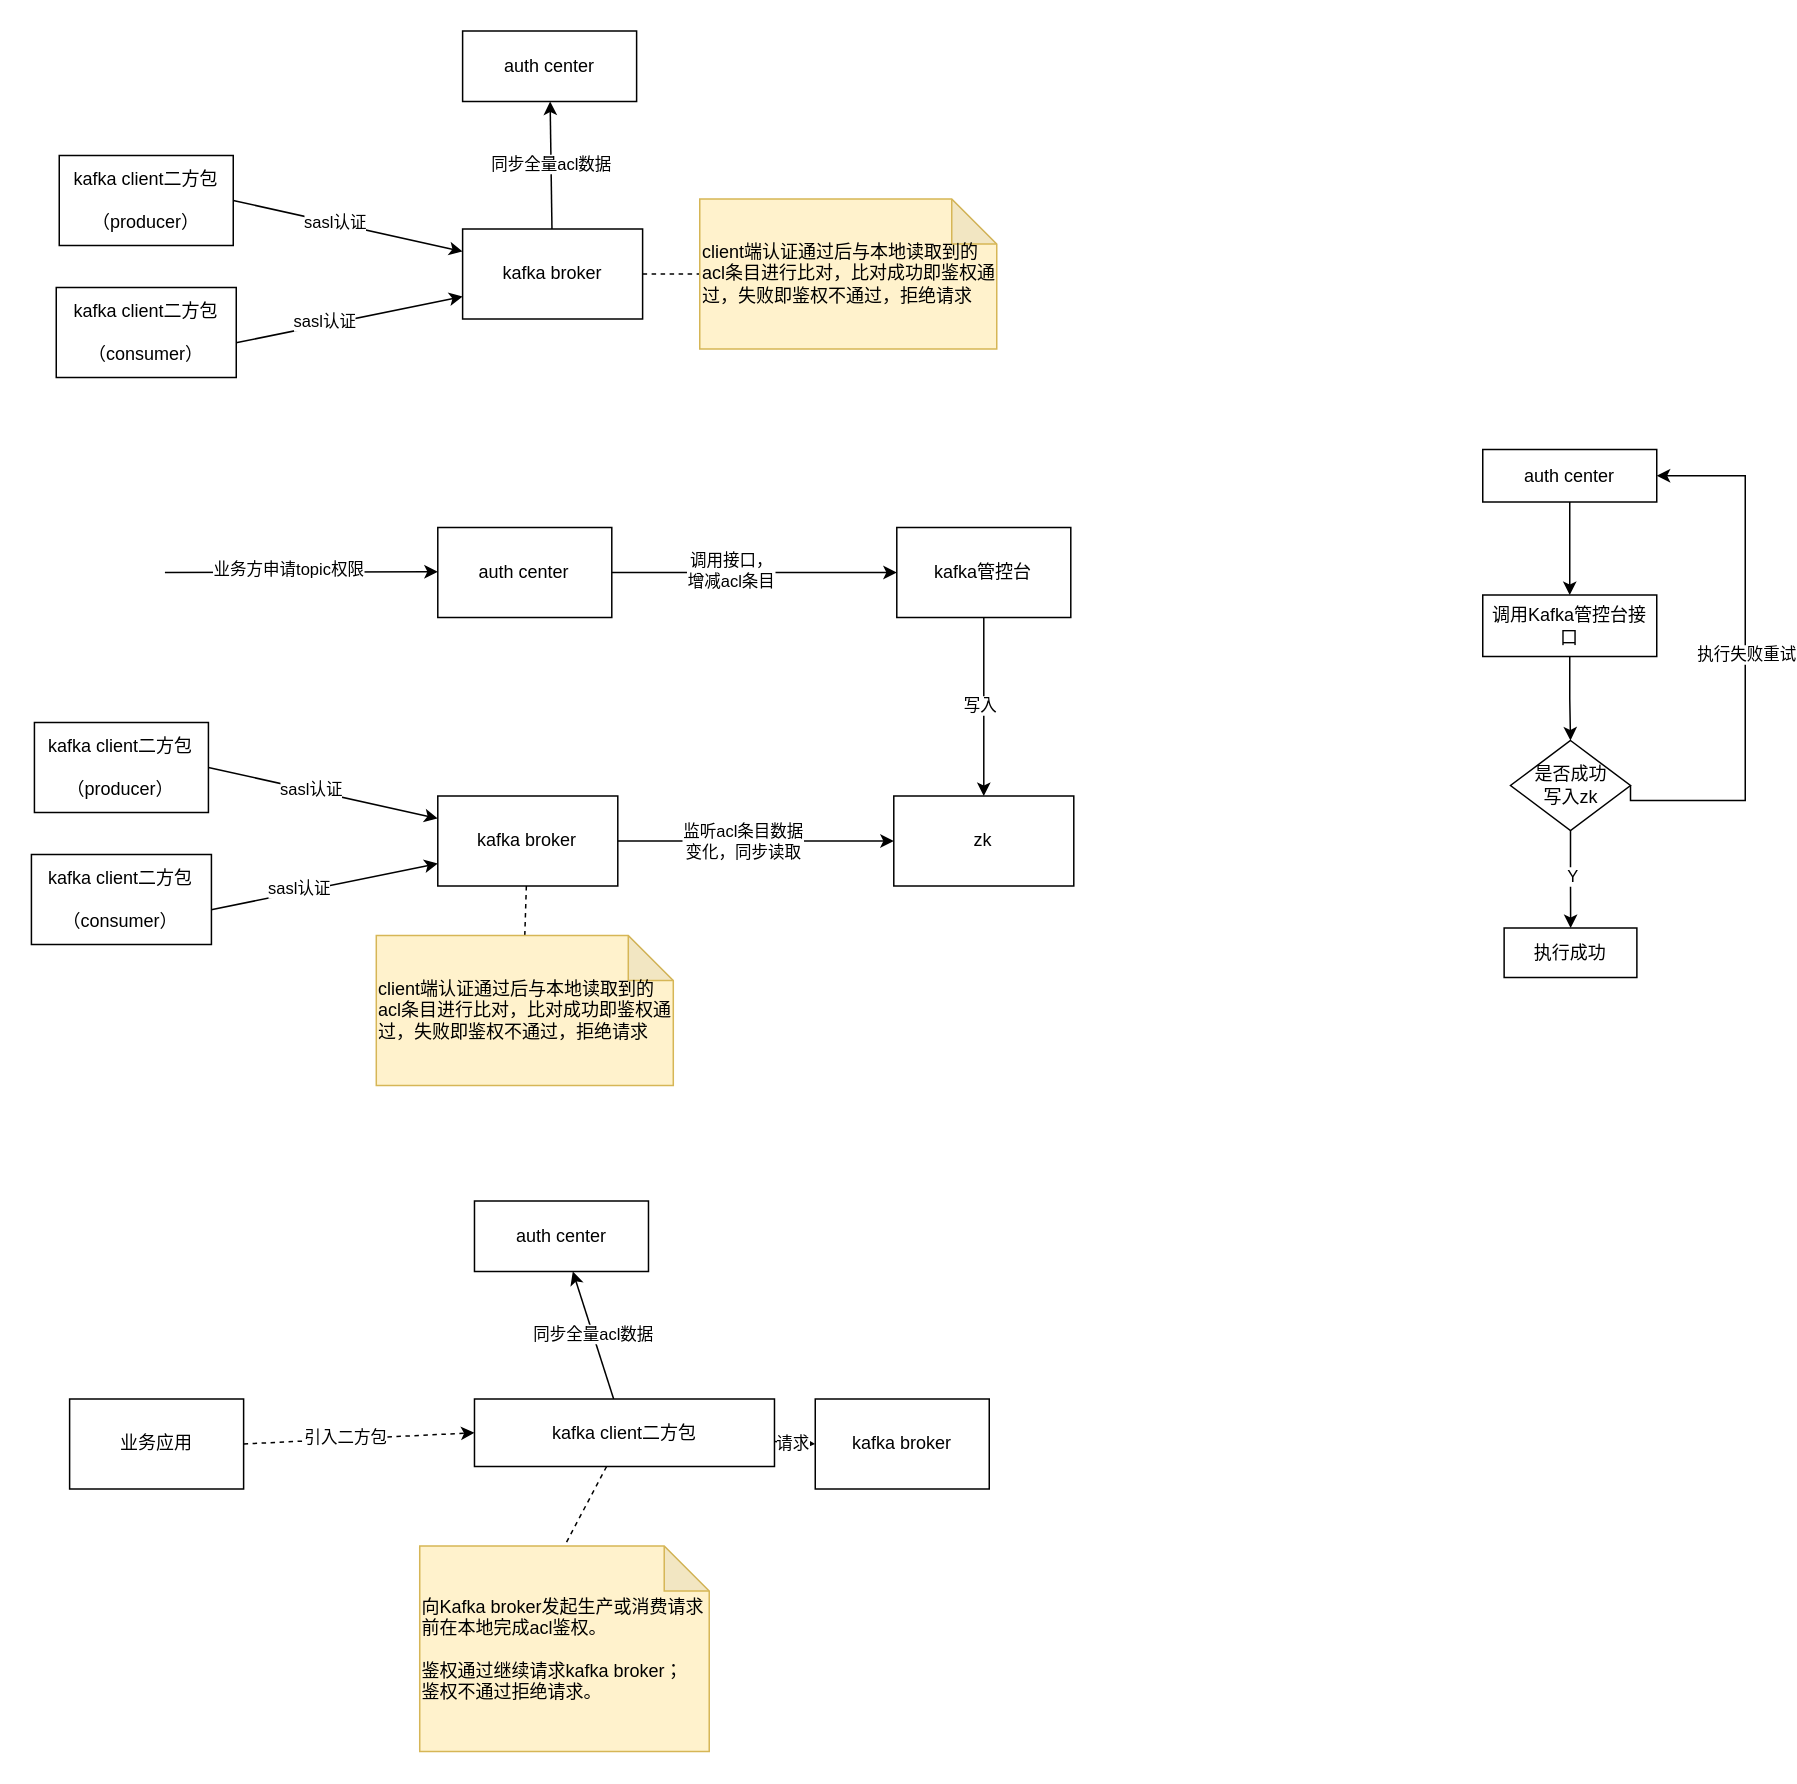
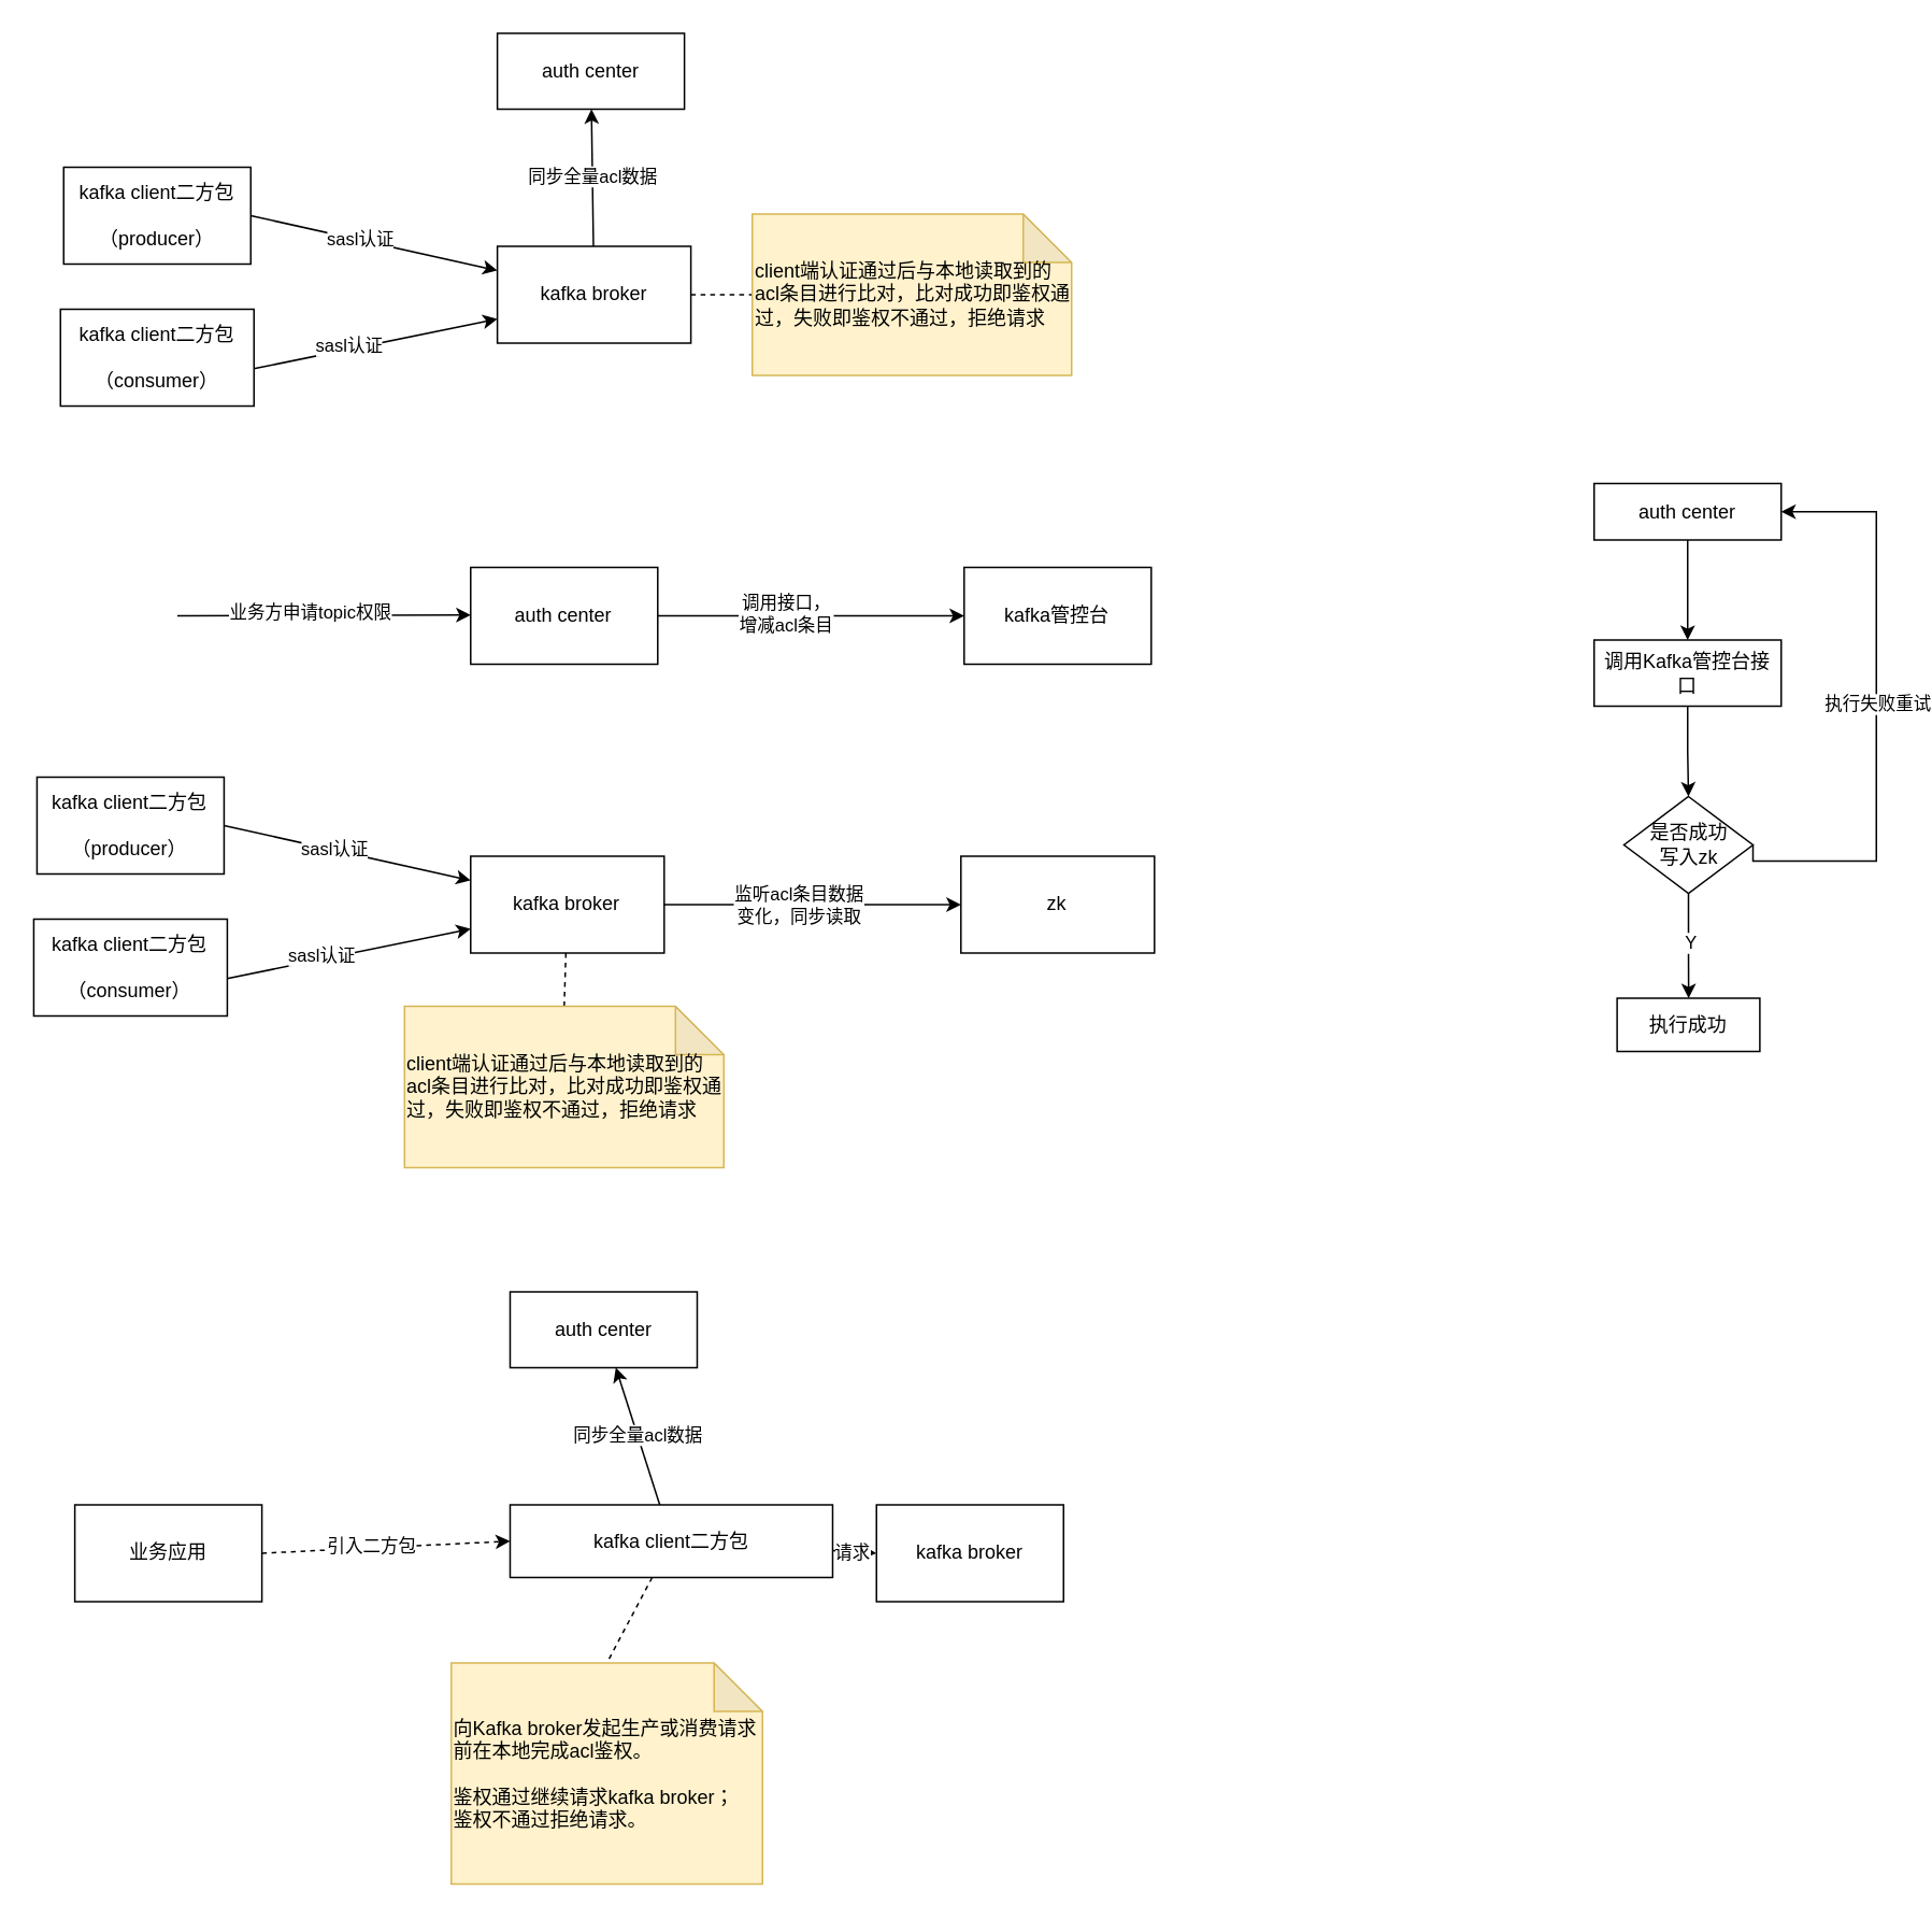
  <mxCell id="0" />
  <mxCell id="1" parent="0" />
  <mxCell id="2" value="同步全量acl数据" style="edgeStyle=none;rounded=0;orthogonalLoop=1;jettySize=auto;html=1;" parent="1" source="4" target="11" edge="1"><mxGeometry relative="1" as="geometry" /></mxCell>
  <mxCell id="3" style="edgeStyle=none;rounded=0;orthogonalLoop=1;jettySize=auto;html=1;entryX=0;entryY=0.5;entryDx=0;entryDy=0;entryPerimeter=0;dashed=1;endArrow=none;endFill=0;" parent="1" source="4" target="12" edge="1"><mxGeometry relative="1" as="geometry" /></mxCell>
  <mxCell id="4" value="kafka broker" style="rounded=0;whiteSpace=wrap;html=1;" parent="1" vertex="1"><mxGeometry x="307.91" y="152" width="120" height="60" as="geometry" /></mxCell>
  <mxCell id="5" style="edgeStyle=none;rounded=0;orthogonalLoop=1;jettySize=auto;html=1;entryX=0;entryY=0.25;entryDx=0;entryDy=0;exitX=1;exitY=0.5;exitDx=0;exitDy=0;" parent="1" source="7" target="4" edge="1"><mxGeometry relative="1" as="geometry" /></mxCell>
  <mxCell id="6" value="sasl认证" style="edgeLabel;html=1;align=center;verticalAlign=middle;resizable=0;points=[];" parent="5" vertex="1" connectable="0"><mxGeometry x="-0.123" y="1" relative="1" as="geometry"><mxPoint as="offset" /></mxGeometry></mxCell>
  <mxCell id="7" value="kafka client二方包&lt;br&gt;&lt;br&gt;（producer）" style="rounded=0;whiteSpace=wrap;html=1;" parent="1" vertex="1"><mxGeometry x="39" y="103" width="116" height="60" as="geometry" /></mxCell>
  <mxCell id="8" style="edgeStyle=none;rounded=0;orthogonalLoop=1;jettySize=auto;html=1;entryX=0;entryY=0.75;entryDx=0;entryDy=0;exitX=0.992;exitY=0.617;exitDx=0;exitDy=0;exitPerimeter=0;" parent="1" source="10" target="4" edge="1"><mxGeometry relative="1" as="geometry" /></mxCell>
  <mxCell id="9" value="sasl认证" style="edgeLabel;html=1;align=center;verticalAlign=middle;resizable=0;points=[];" parent="8" vertex="1" connectable="0"><mxGeometry x="-0.209" y="2" relative="1" as="geometry"><mxPoint as="offset" /></mxGeometry></mxCell>
  <mxCell id="10" value="kafka client二方包&lt;br&gt;&lt;br&gt;（consumer）" style="rounded=0;whiteSpace=wrap;html=1;" parent="1" vertex="1"><mxGeometry x="37" y="191" width="120" height="60" as="geometry" /></mxCell>
  <mxCell id="11" value="auth center" style="rounded=0;whiteSpace=wrap;html=1;" parent="1" vertex="1"><mxGeometry x="307.91" y="20" width="116" height="47" as="geometry" /></mxCell>
  <mxCell id="12" value="client端认证通过后与本地读取到的acl条目进行比对，比对成功即鉴权通过，失败即鉴权不通过，拒绝请求" style="shape=note;whiteSpace=wrap;html=1;backgroundOutline=1;darkOpacity=0.05;fillColor=#fff2cc;strokeColor=#d6b656;align=left;" parent="1" vertex="1"><mxGeometry x="466" y="132" width="198" height="100" as="geometry" /></mxCell>
  <mxCell id="13" style="edgeStyle=none;rounded=0;orthogonalLoop=1;jettySize=auto;html=1;" parent="1" source="16" target="23" edge="1"><mxGeometry relative="1" as="geometry" /></mxCell>
  <mxCell id="14" value="监听acl条目数据&lt;br&gt;变化，同步读取" style="edgeLabel;html=1;align=center;verticalAlign=middle;resizable=0;points=[];" parent="13" vertex="1" connectable="0"><mxGeometry x="-0.282" y="1" relative="1" as="geometry"><mxPoint x="17" y="1" as="offset" /></mxGeometry></mxCell>
  <mxCell id="15" style="edgeStyle=none;rounded=0;orthogonalLoop=1;jettySize=auto;html=1;entryX=0.5;entryY=0;entryDx=0;entryDy=0;entryPerimeter=0;dashed=1;endArrow=none;endFill=0;" parent="1" source="16" target="30" edge="1"><mxGeometry relative="1" as="geometry" /></mxCell>
  <mxCell id="16" value="kafka broker" style="rounded=0;whiteSpace=wrap;html=1;" parent="1" vertex="1"><mxGeometry x="291.36" y="530" width="120" height="60" as="geometry" /></mxCell>
  <mxCell id="17" style="edgeStyle=none;rounded=0;orthogonalLoop=1;jettySize=auto;html=1;entryX=0;entryY=0.25;entryDx=0;entryDy=0;exitX=1;exitY=0.5;exitDx=0;exitDy=0;" parent="1" source="19" target="16" edge="1"><mxGeometry relative="1" as="geometry" /></mxCell>
  <mxCell id="18" value="sasl认证" style="edgeLabel;html=1;align=center;verticalAlign=middle;resizable=0;points=[];" parent="17" vertex="1" connectable="0"><mxGeometry x="-0.123" y="1" relative="1" as="geometry"><mxPoint as="offset" /></mxGeometry></mxCell>
  <mxCell id="19" value="kafka client二方包&lt;br&gt;&lt;br&gt;（producer）" style="rounded=0;whiteSpace=wrap;html=1;" parent="1" vertex="1"><mxGeometry x="22.45" y="481" width="116" height="60" as="geometry" /></mxCell>
  <mxCell id="20" style="edgeStyle=none;rounded=0;orthogonalLoop=1;jettySize=auto;html=1;entryX=0;entryY=0.75;entryDx=0;entryDy=0;exitX=0.992;exitY=0.617;exitDx=0;exitDy=0;exitPerimeter=0;" parent="1" source="22" target="16" edge="1"><mxGeometry relative="1" as="geometry" /></mxCell>
  <mxCell id="21" value="sasl认证" style="edgeLabel;html=1;align=center;verticalAlign=middle;resizable=0;points=[];" parent="20" vertex="1" connectable="0"><mxGeometry x="-0.209" y="2" relative="1" as="geometry"><mxPoint as="offset" /></mxGeometry></mxCell>
  <mxCell id="22" value="kafka client二方包&lt;br&gt;&lt;br&gt;（consumer）" style="rounded=0;whiteSpace=wrap;html=1;" parent="1" vertex="1"><mxGeometry x="20.45" y="569" width="120" height="60" as="geometry" /></mxCell>
  <mxCell id="23" value="zk" style="rounded=0;whiteSpace=wrap;html=1;" parent="1" vertex="1"><mxGeometry x="595.36" y="530" width="120" height="60" as="geometry" /></mxCell>
  <mxCell id="24" style="edgeStyle=none;rounded=0;orthogonalLoop=1;jettySize=auto;html=1;entryX=0;entryY=0.5;entryDx=0;entryDy=0;" parent="1" source="26" target="29" edge="1"><mxGeometry relative="1" as="geometry" /></mxCell>
  <mxCell id="25" value="调用接口，&lt;br&gt;增减acl条目" style="edgeLabel;html=1;align=center;verticalAlign=middle;resizable=0;points=[];" parent="24" vertex="1" connectable="0"><mxGeometry x="-0.167" y="2" relative="1" as="geometry"><mxPoint as="offset" /></mxGeometry></mxCell>
  <mxCell id="26" value="auth center" style="rounded=0;whiteSpace=wrap;html=1;" parent="1" vertex="1"><mxGeometry x="291.36" y="351" width="116" height="60" as="geometry" /></mxCell>
- <mxCell id="27" style="edgeStyle=none;rounded=0;orthogonalLoop=1;jettySize=auto;html=1;" parent="1" source="29" target="23" edge="1"><mxGeometry relative="1" as="geometry" /></mxCell>
- <mxCell id="28" value="写入" style="edgeLabel;html=1;align=center;verticalAlign=middle;resizable=0;points=[];" parent="27" vertex="1" connectable="0"><mxGeometry x="-0.025" y="-3" relative="1" as="geometry"><mxPoint as="offset" /></mxGeometry></mxCell>
  <mxCell id="29" value="kafka管控台" style="rounded=0;whiteSpace=wrap;html=1;" parent="1" vertex="1"><mxGeometry x="597.36" y="351" width="116" height="60" as="geometry" /></mxCell>
  <mxCell id="30" value="client端认证通过后与本地读取到的acl条目进行比对，比对成功即鉴权通过，失败即鉴权不通过，拒绝请求" style="shape=note;whiteSpace=wrap;html=1;backgroundOutline=1;darkOpacity=0.05;fillColor=#fff2cc;strokeColor=#d6b656;align=left;" parent="1" vertex="1"><mxGeometry x="250.36" y="623" width="198" height="100" as="geometry" /></mxCell>
  <mxCell id="31" value="" style="endArrow=classic;html=1;rounded=0;" parent="1" edge="1"><mxGeometry width="50" height="50" relative="1" as="geometry"><mxPoint x="109.45" y="381" as="sourcePoint" /><mxPoint x="291.36" y="380.5" as="targetPoint" /></mxGeometry></mxCell>
  <mxCell id="32" value="业务方申请topic权限" style="edgeLabel;html=1;align=center;verticalAlign=middle;resizable=0;points=[];" parent="31" vertex="1" connectable="0"><mxGeometry x="-0.295" y="1" relative="1" as="geometry"><mxPoint x="18" y="-1" as="offset" /></mxGeometry></mxCell>
  <mxCell id="33" value="同步全量acl数据" style="edgeStyle=none;rounded=0;orthogonalLoop=1;jettySize=auto;html=1;" parent="1" source="37" target="41" edge="1"><mxGeometry relative="1" as="geometry" /></mxCell>
  <mxCell id="34" style="edgeStyle=none;rounded=0;orthogonalLoop=1;jettySize=auto;html=1;entryX=0.5;entryY=0;entryDx=0;entryDy=0;entryPerimeter=0;dashed=1;endArrow=none;endFill=0;" parent="1" source="37" target="42" edge="1"><mxGeometry relative="1" as="geometry" /></mxCell>
  <mxCell id="35" style="edgeStyle=none;rounded=0;orthogonalLoop=1;jettySize=auto;html=1;entryX=0;entryY=0.5;entryDx=0;entryDy=0;endArrow=classic;endFill=1;" parent="1" source="37" target="43" edge="1"><mxGeometry relative="1" as="geometry" /></mxCell>
  <mxCell id="36" value="请求" style="edgeLabel;html=1;align=center;verticalAlign=middle;resizable=0;points=[];" parent="35" vertex="1" connectable="0"><mxGeometry x="-0.082" relative="1" as="geometry"><mxPoint as="offset" /></mxGeometry></mxCell>
  <mxCell id="37" value="kafka client二方包" style="rounded=0;whiteSpace=wrap;html=1;" parent="1" vertex="1"><mxGeometry x="315.82" y="932" width="200" height="45" as="geometry" /></mxCell>
  <mxCell id="38" style="edgeStyle=none;rounded=0;orthogonalLoop=1;jettySize=auto;html=1;entryX=0;entryY=0.5;entryDx=0;entryDy=0;exitX=1;exitY=0.5;exitDx=0;exitDy=0;dashed=1;" parent="1" source="40" target="37" edge="1"><mxGeometry relative="1" as="geometry" /></mxCell>
  <mxCell id="39" value="引入二方包" style="edgeLabel;html=1;align=center;verticalAlign=middle;resizable=0;points=[];" parent="38" vertex="1" connectable="0"><mxGeometry x="-0.123" y="1" relative="1" as="geometry"><mxPoint as="offset" /></mxGeometry></mxCell>
  <mxCell id="40" value="业务应用" style="rounded=0;whiteSpace=wrap;html=1;" parent="1" vertex="1"><mxGeometry x="45.91" y="932" width="116" height="60" as="geometry" /></mxCell>
  <mxCell id="41" value="auth center" style="rounded=0;whiteSpace=wrap;html=1;" parent="1" vertex="1"><mxGeometry x="315.82" y="800" width="116" height="47" as="geometry" /></mxCell>
  <mxCell id="42" value="向Kafka broker发起生产或消费请求前在本地完成acl鉴权。&lt;br&gt;&lt;br&gt;鉴权通过继续请求kafka broker；&lt;br&gt;鉴权不通过拒绝请求。" style="shape=note;whiteSpace=wrap;html=1;backgroundOutline=1;darkOpacity=0.05;fillColor=#fff2cc;strokeColor=#d6b656;align=left;" parent="1" vertex="1"><mxGeometry x="279.32" y="1030" width="193" height="137" as="geometry" /></mxCell>
  <mxCell id="43" value="kafka broker" style="rounded=0;whiteSpace=wrap;html=1;" parent="1" vertex="1"><mxGeometry x="543" y="932" width="116" height="60" as="geometry" /></mxCell>
  <mxCell id="44" value="" style="edgeStyle=orthogonalEdgeStyle;rounded=0;orthogonalLoop=1;jettySize=auto;html=1;entryX=0.5;entryY=0;entryDx=0;entryDy=0;" edge="1" parent="1" source="45" target="46"><mxGeometry relative="1" as="geometry"><mxPoint x="1046.5" y="374" as="targetPoint" /></mxGeometry></mxCell>
  <mxCell id="45" value="auth center" style="rounded=0;whiteSpace=wrap;html=1;" vertex="1" parent="1"><mxGeometry x="988" y="299" width="116" height="35" as="geometry" /></mxCell>
  <mxCell id="46" value="调用Kafka管控台接口" style="rounded=0;whiteSpace=wrap;html=1;" vertex="1" parent="1"><mxGeometry x="988" y="396" width="116" height="41" as="geometry" /></mxCell>
  <mxCell id="47" value="" style="edgeStyle=orthogonalEdgeStyle;rounded=0;orthogonalLoop=1;jettySize=auto;html=1;exitX=0.5;exitY=1;exitDx=0;exitDy=0;" edge="1" parent="1" source="46" target="52"><mxGeometry relative="1" as="geometry"><mxPoint x="1046.5" y="460" as="sourcePoint" /></mxGeometry></mxCell>
  <mxCell id="48" value="" style="edgeStyle=orthogonalEdgeStyle;rounded=0;orthogonalLoop=1;jettySize=auto;html=1;" edge="1" parent="1" source="52" target="53"><mxGeometry relative="1" as="geometry" /></mxCell>
  <mxCell id="49" value="Y" style="edgeLabel;html=1;align=center;verticalAlign=middle;resizable=0;points=[];" vertex="1" connectable="0" parent="48"><mxGeometry x="-0.076" y="1" relative="1" as="geometry"><mxPoint as="offset" /></mxGeometry></mxCell>
  <mxCell id="50" style="edgeStyle=orthogonalEdgeStyle;rounded=0;orthogonalLoop=1;jettySize=auto;html=1;entryX=1;entryY=0.5;entryDx=0;entryDy=0;exitX=1;exitY=0.5;exitDx=0;exitDy=0;" edge="1" parent="1" source="52" target="45"><mxGeometry relative="1" as="geometry"><Array as="points"><mxPoint x="1163" y="533" /><mxPoint x="1163" y="317" /></Array></mxGeometry></mxCell>
  <mxCell id="51" value="执行失败重试" style="edgeLabel;html=1;align=center;verticalAlign=middle;resizable=0;points=[];" vertex="1" connectable="0" parent="50"><mxGeometry x="0.014" relative="1" as="geometry"><mxPoint as="offset" /></mxGeometry></mxCell>
  <mxCell id="52" value="是否成功&lt;br&gt;写入zk" style="rhombus;whiteSpace=wrap;html=1;rounded=0;" vertex="1" parent="1"><mxGeometry x="1006.5" y="493" width="80" height="60" as="geometry" /></mxCell>
  <mxCell id="53" value="执行成功" style="whiteSpace=wrap;html=1;rounded=0;" vertex="1" parent="1"><mxGeometry x="1002.25" y="618" width="88.5" height="33" as="geometry" /></mxCell>
